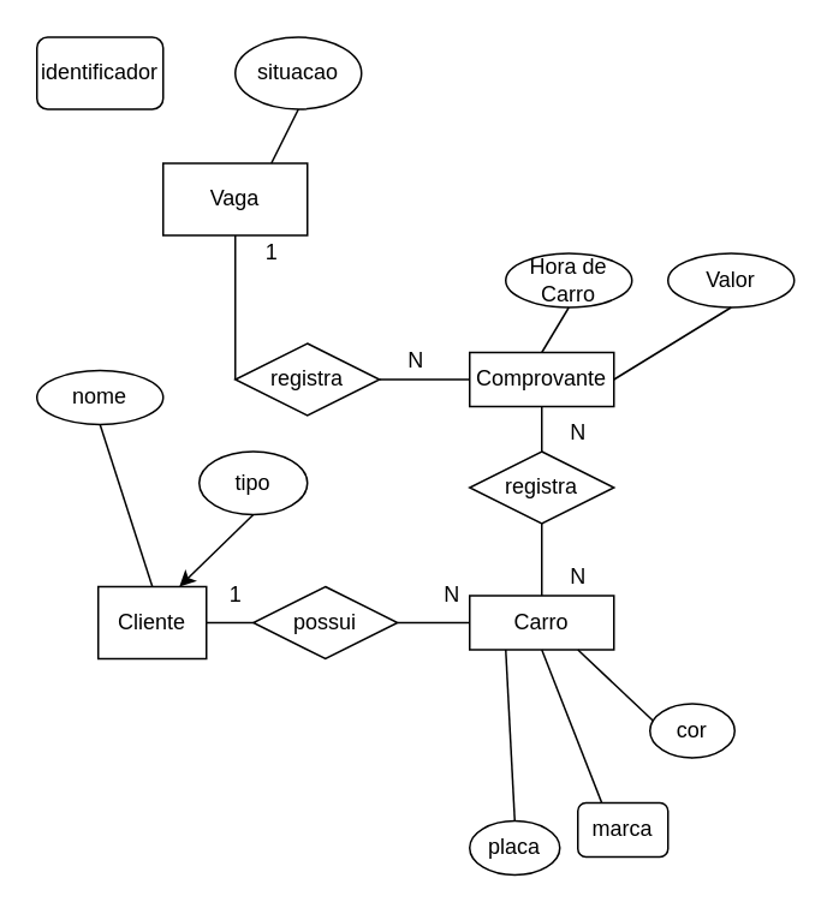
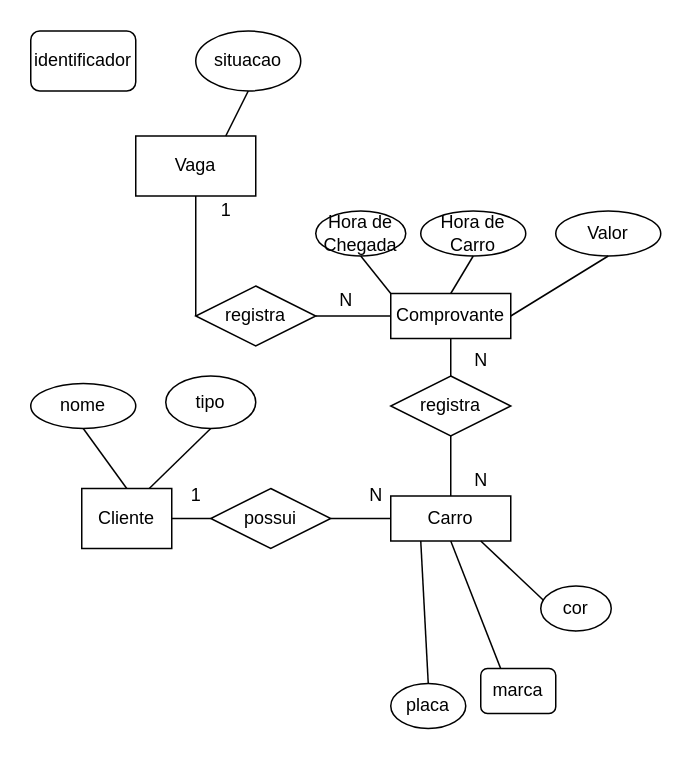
  <mxCell id="0" />
  <mxCell id="1" parent="0" />
  <mxCell id="2" value="Vaga" style="rounded=0;whiteSpace=wrap;html=1;" vertex="1" parent="1"><mxGeometry x="90" y="90" width="80" height="40" as="geometry" /></mxCell>
  <mxCell id="3" value="Comprovante" style="rounded=0;whiteSpace=wrap;html=1;" vertex="1" parent="1"><mxGeometry x="260" y="195" width="80" height="30" as="geometry" /></mxCell>
  <mxCell id="4" value="Carro" style="rounded=0;whiteSpace=wrap;html=1;" vertex="1" parent="1"><mxGeometry x="260" y="330" width="80" height="30" as="geometry" /></mxCell>
  <mxCell id="5" value="Cliente" style="rounded=0;whiteSpace=wrap;html=1;" vertex="1" parent="1"><mxGeometry x="54" y="325" width="60" height="40" as="geometry" /></mxCell>
  <mxCell id="6" value="identificador" style="whiteSpace=wrap;html=1;rounded=1;" vertex="1" parent="1"><mxGeometry x="20" y="20" width="70" height="40" as="geometry" /></mxCell>
  <mxCell id="7" value="placa" style="ellipse;whiteSpace=wrap;html=1;" vertex="1" parent="1"><mxGeometry x="260" y="455" width="50" height="30" as="geometry" /></mxCell>
  <mxCell id="8" value="situacao" style="ellipse;whiteSpace=wrap;html=1;" vertex="1" parent="1"><mxGeometry x="130" y="20" width="70" height="40" as="geometry" /></mxCell>
  <mxCell id="9" value="" style="endArrow=none;html=1;rounded=0;entryX=0.5;entryY=1;entryDx=0;entryDy=0;exitX=0.75;exitY=1;exitDx=0;exitDy=0;" edge="1" parent="1" source="4" target="13"><mxGeometry width="50" height="50" relative="1" as="geometry"><mxPoint x="381.5" y="480" as="sourcePoint" /><mxPoint x="81.5" y="540" as="targetPoint" /></mxGeometry></mxCell>
  <mxCell id="10" value="" style="endArrow=none;html=1;rounded=0;entryX=0.5;entryY=1;entryDx=0;entryDy=0;exitX=0.5;exitY=1;exitDx=0;exitDy=0;" edge="1" parent="1" source="4" target="12"><mxGeometry width="50" height="50" relative="1" as="geometry"><mxPoint x="331.5" y="480" as="sourcePoint" /><mxPoint x="81.5" y="540" as="targetPoint" /></mxGeometry></mxCell>
  <mxCell id="11" value="" style="endArrow=none;html=1;rounded=0;entryX=0.5;entryY=1;entryDx=0;entryDy=0;exitX=0.75;exitY=0;exitDx=0;exitDy=0;" edge="1" parent="1" source="2" target="8"><mxGeometry width="50" height="50" relative="1" as="geometry"><mxPoint x="185" y="-15" as="sourcePoint" /><mxPoint x="440" y="160" as="targetPoint" /></mxGeometry></mxCell>
  <mxCell id="12" value="marca" style="whiteSpace=wrap;html=1;rounded=1;" vertex="1" parent="1"><mxGeometry x="320" y="445" width="50" height="30" as="geometry" /></mxCell>
  <mxCell id="13" value="cor" style="ellipse;whiteSpace=wrap;html=1;" vertex="1" parent="1"><mxGeometry x="360" y="390" width="47" height="30" as="geometry" /></mxCell>
  <mxCell id="14" value="" style="endArrow=none;html=1;rounded=0;exitX=0.25;exitY=1;exitDx=0;exitDy=0;entryX=0.5;entryY=0;entryDx=0;entryDy=0;" edge="1" parent="1" source="4" target="7"><mxGeometry width="50" height="50" relative="1" as="geometry"><mxPoint x="31.5" y="590" as="sourcePoint" /><mxPoint x="290" y="440" as="targetPoint" /></mxGeometry></mxCell>
+ <mxCell id="15" value="Hora de Chegada" style="ellipse;whiteSpace=wrap;html=1;" vertex="1" parent="1"><mxGeometry x="210" y="140" width="60" height="30" as="geometry" /></mxCell>
  <mxCell id="16" value="Hora de Carro" style="ellipse;whiteSpace=wrap;html=1;" vertex="1" parent="1"><mxGeometry x="280" y="140" width="70" height="30" as="geometry" /></mxCell>
  <mxCell id="17" value="Valor" style="ellipse;whiteSpace=wrap;html=1;" vertex="1" parent="1"><mxGeometry x="370" y="140" width="70" height="30" as="geometry" /></mxCell>
- <mxCell id="18" value="nome" style="ellipse;whiteSpace=wrap;html=1;" vertex="1" parent="1"><mxGeometry x="20" y="205" width="70" height="30" as="geometry" /></mxCell>
+ <mxCell id="18" value="nome" style="ellipse;whiteSpace=wrap;html=1;" vertex="1" parent="1"><mxGeometry x="20" y="255" width="70" height="30" as="geometry" /></mxCell>
  <mxCell id="19" value="" style="endArrow=none;html=1;rounded=0;entryX=0.5;entryY=1;entryDx=0;entryDy=0;exitX=0.5;exitY=0;exitDx=0;exitDy=0;" edge="1" parent="1" source="5" target="18"><mxGeometry width="50" height="50" relative="1" as="geometry"><mxPoint x="30" y="455" as="sourcePoint" /><mxPoint x="80" y="405" as="targetPoint" /></mxGeometry></mxCell>
  <mxCell id="20" value="registra" style="rhombus;whiteSpace=wrap;html=1;" vertex="1" parent="1"><mxGeometry x="130" y="190" width="80" height="40" as="geometry" /></mxCell>
  <mxCell id="21" value="tipo" style="ellipse;whiteSpace=wrap;html=1;" vertex="1" parent="1"><mxGeometry x="110" y="250" width="60" height="35" as="geometry" /></mxCell>
- <mxCell id="22" value="" style="endArrow=classic;html=1;rounded=0;entryX=0.75;entryY=0;entryDx=0;entryDy=0;exitX=0.5;exitY=1;exitDx=0;exitDy=0;" edge="1" parent="1" source="21" target="5"><mxGeometry width="50" height="50" relative="1" as="geometry"><mxPoint x="30" y="455" as="sourcePoint" /><mxPoint x="80" y="405" as="targetPoint" /></mxGeometry></mxCell>
+ <mxCell id="22" value="" style="endArrow=none;html=1;rounded=0;entryX=0.75;entryY=0;entryDx=0;entryDy=0;exitX=0.5;exitY=1;exitDx=0;exitDy=0;" edge="1" parent="1" source="21" target="5"><mxGeometry width="50" height="50" relative="1" as="geometry"><mxPoint x="30" y="455" as="sourcePoint" /><mxPoint x="80" y="405" as="targetPoint" /></mxGeometry></mxCell>
  <mxCell id="23" value="" style="endArrow=none;html=1;rounded=0;entryX=1;entryY=0.5;entryDx=0;entryDy=0;exitX=0;exitY=0.5;exitDx=0;exitDy=0;" edge="1" parent="1" source="3" target="20"><mxGeometry width="50" height="50" relative="1" as="geometry"><mxPoint x="390" y="190" as="sourcePoint" /><mxPoint x="440" y="140" as="targetPoint" /></mxGeometry></mxCell>
  <mxCell id="24" value="" style="endArrow=none;html=1;rounded=0;entryX=0;entryY=0.5;entryDx=0;entryDy=0;exitX=0.5;exitY=1;exitDx=0;exitDy=0;" edge="1" parent="1" source="2" target="20"><mxGeometry width="50" height="50" relative="1" as="geometry"><mxPoint x="390" y="190" as="sourcePoint" /><mxPoint x="440" y="140" as="targetPoint" /></mxGeometry></mxCell>
  <mxCell id="25" value="" style="endArrow=none;html=1;rounded=0;exitX=1;exitY=0.5;exitDx=0;exitDy=0;entryX=0.5;entryY=1;entryDx=0;entryDy=0;" edge="1" parent="1" source="3" target="17"><mxGeometry width="50" height="50" relative="1" as="geometry"><mxPoint x="390" y="190" as="sourcePoint" /><mxPoint x="440" y="140" as="targetPoint" /></mxGeometry></mxCell>
  <mxCell id="26" value="" style="endArrow=none;html=1;rounded=0;exitX=0.5;exitY=0;exitDx=0;exitDy=0;entryX=0.5;entryY=1;entryDx=0;entryDy=0;" edge="1" parent="1" source="3" target="16"><mxGeometry width="50" height="50" relative="1" as="geometry"><mxPoint x="390" y="190" as="sourcePoint" /><mxPoint x="440" y="140" as="targetPoint" /></mxGeometry></mxCell>
+ <mxCell id="27" value="" style="endArrow=none;html=1;rounded=0;exitX=0;exitY=0;exitDx=0;exitDy=0;entryX=0.5;entryY=1;entryDx=0;entryDy=0;" edge="1" parent="1" source="3" target="15"><mxGeometry width="50" height="50" relative="1" as="geometry"><mxPoint x="390" y="190" as="sourcePoint" /><mxPoint x="440" y="140" as="targetPoint" /></mxGeometry></mxCell>
  <mxCell id="28" value="possui" style="rhombus;whiteSpace=wrap;html=1;" vertex="1" parent="1"><mxGeometry x="140" y="325" width="80" height="40" as="geometry" /></mxCell>
  <mxCell id="29" value="" style="endArrow=none;html=1;rounded=0;entryX=1;entryY=0.5;entryDx=0;entryDy=0;exitX=0;exitY=0.5;exitDx=0;exitDy=0;" edge="1" parent="1" source="4" target="28"><mxGeometry width="50" height="50" relative="1" as="geometry"><mxPoint x="130" y="600" as="sourcePoint" /><mxPoint x="180" y="550" as="targetPoint" /></mxGeometry></mxCell>
  <mxCell id="30" value="" style="endArrow=none;html=1;rounded=0;entryX=0;entryY=0.5;entryDx=0;entryDy=0;exitX=1;exitY=0.5;exitDx=0;exitDy=0;" edge="1" parent="1" source="5" target="28"><mxGeometry width="50" height="50" relative="1" as="geometry"><mxPoint x="30" y="455" as="sourcePoint" /><mxPoint x="80" y="405" as="targetPoint" /></mxGeometry></mxCell>
  <mxCell id="31" value="registra" style="rhombus;whiteSpace=wrap;html=1;" vertex="1" parent="1"><mxGeometry x="260" y="250" width="80" height="40" as="geometry" /></mxCell>
  <mxCell id="32" value="" style="endArrow=none;html=1;rounded=0;exitX=0.5;exitY=1;exitDx=0;exitDy=0;entryX=0.5;entryY=0;entryDx=0;entryDy=0;" edge="1" parent="1" source="3" target="31"><mxGeometry width="50" height="50" relative="1" as="geometry"><mxPoint x="390" y="190" as="sourcePoint" /><mxPoint x="440" y="140" as="targetPoint" /></mxGeometry></mxCell>
  <mxCell id="33" value="" style="endArrow=none;html=1;rounded=0;entryX=0.5;entryY=1;entryDx=0;entryDy=0;exitX=0.5;exitY=0;exitDx=0;exitDy=0;" edge="1" parent="1" source="4" target="31"><mxGeometry width="50" height="50" relative="1" as="geometry"><mxPoint x="390" y="190" as="sourcePoint" /><mxPoint x="440" y="140" as="targetPoint" /></mxGeometry></mxCell>
  <mxCell id="34" value="1" style="text;html=1;align=center;verticalAlign=middle;resizable=0;points=[];autosize=1;strokeColor=none;fillColor=none;" vertex="1" parent="1"><mxGeometry x="115" y="315" width="30" height="30" as="geometry" /></mxCell>
  <mxCell id="35" value="N" style="text;html=1;align=center;verticalAlign=middle;resizable=0;points=[];autosize=1;strokeColor=none;fillColor=none;" vertex="1" parent="1"><mxGeometry x="235" y="315" width="30" height="30" as="geometry" /></mxCell>
  <mxCell id="36" value="1" style="text;html=1;align=center;verticalAlign=middle;resizable=0;points=[];autosize=1;strokeColor=none;fillColor=none;" vertex="1" parent="1"><mxGeometry x="135" y="125" width="30" height="30" as="geometry" /></mxCell>
  <mxCell id="37" value="N" style="text;html=1;align=center;verticalAlign=middle;resizable=0;points=[];autosize=1;strokeColor=none;fillColor=none;" vertex="1" parent="1"><mxGeometry x="215" y="185" width="30" height="30" as="geometry" /></mxCell>
  <mxCell id="38" value="N" style="text;html=1;align=center;verticalAlign=middle;resizable=0;points=[];autosize=1;strokeColor=none;fillColor=none;" vertex="1" parent="1"><mxGeometry x="305" y="305" width="30" height="30" as="geometry" /></mxCell>
  <mxCell id="39" value="N" style="text;html=1;align=center;verticalAlign=middle;resizable=0;points=[];autosize=1;strokeColor=none;fillColor=none;" vertex="1" parent="1"><mxGeometry x="305" y="225" width="30" height="30" as="geometry" /></mxCell>
